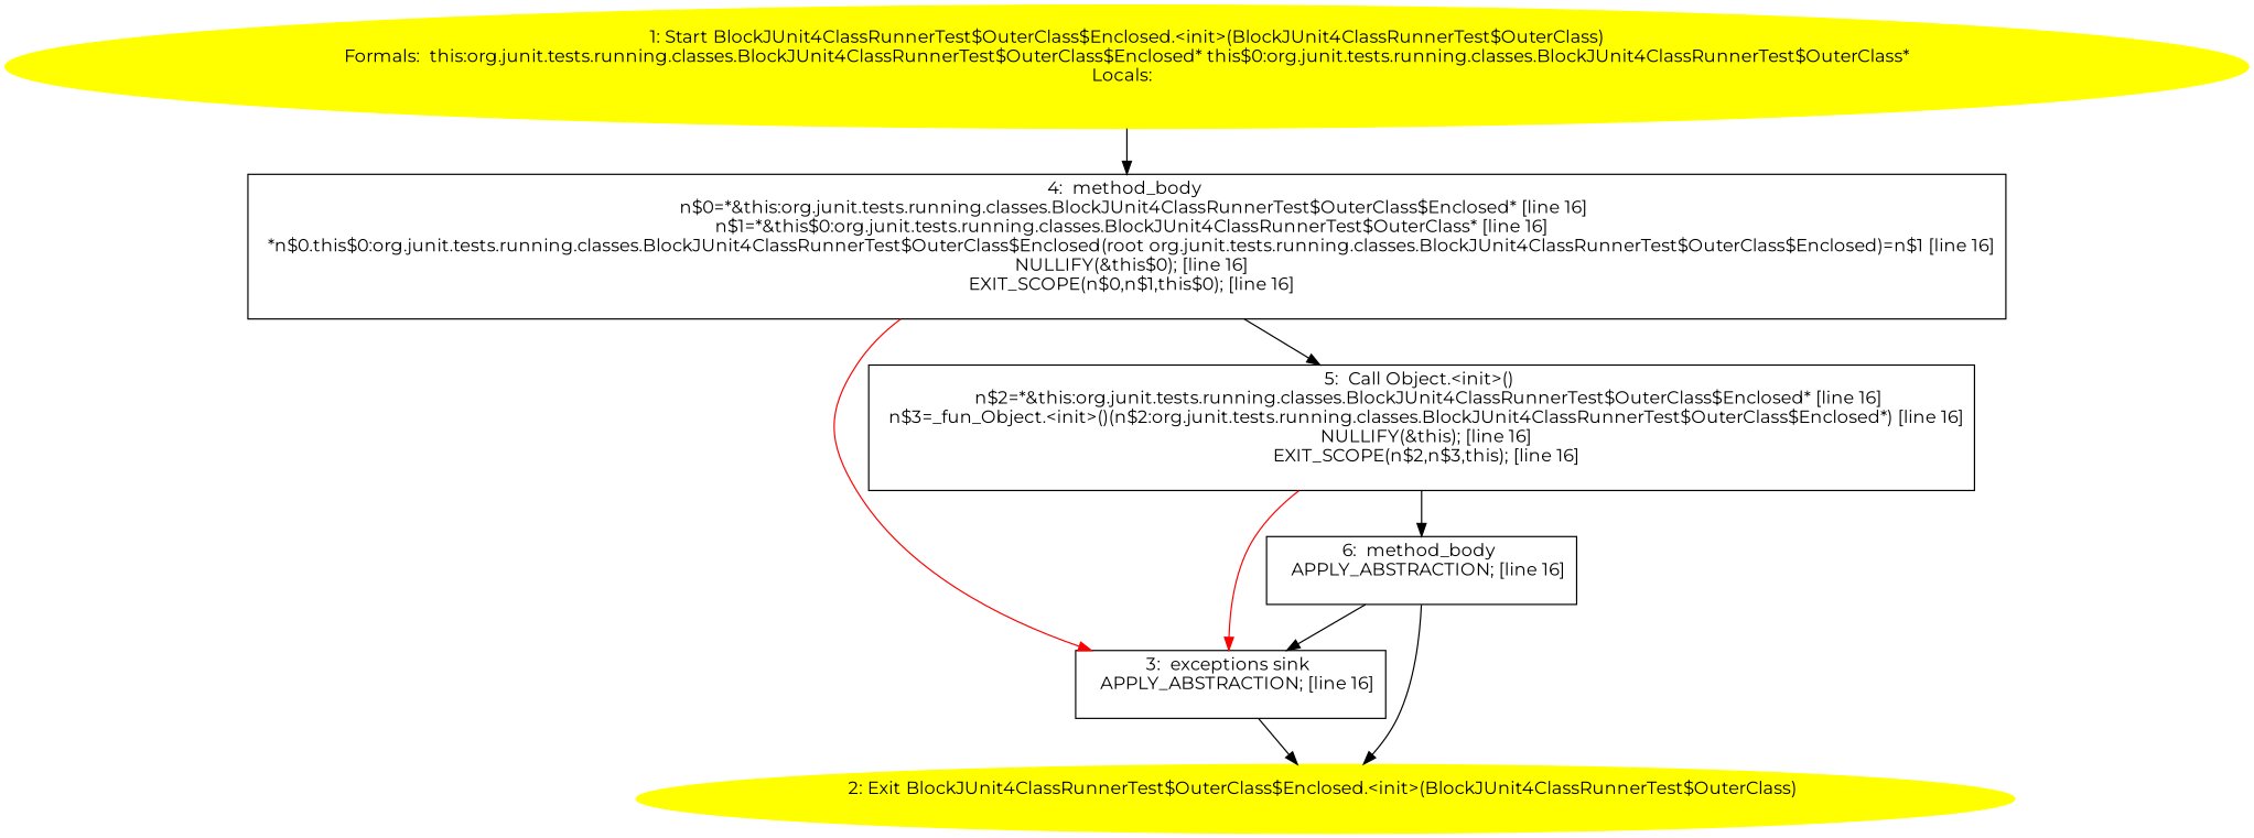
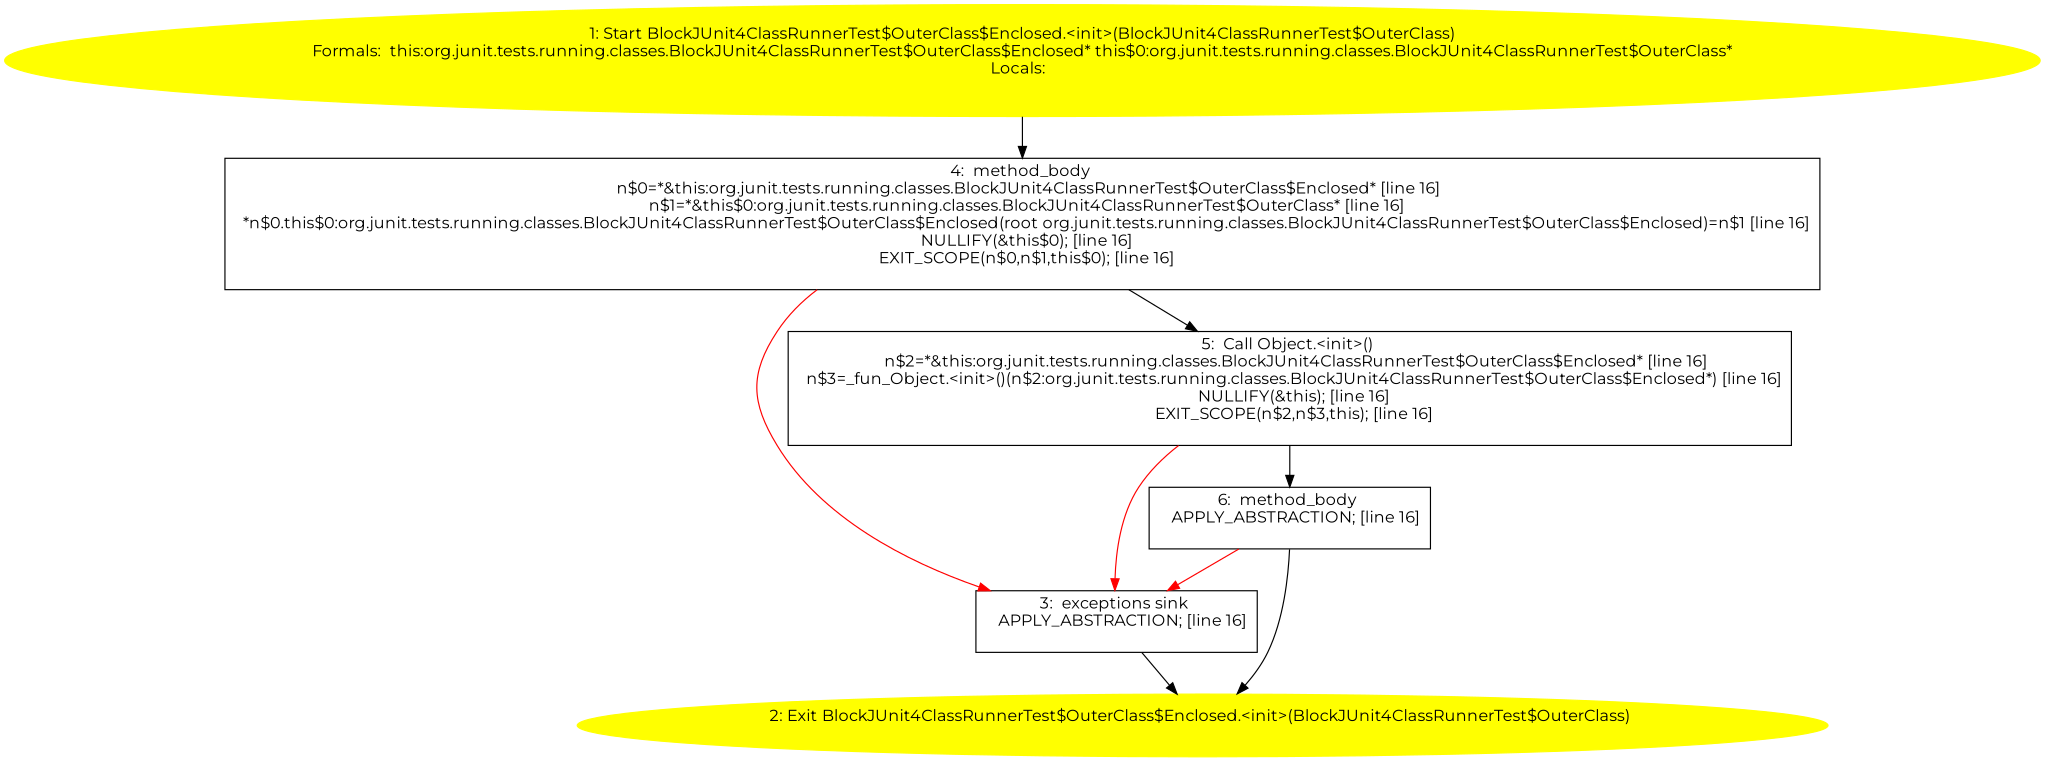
  digraph {
    fontname=Montserrat
    node [fontname=Montserrat shape=box]
    edge [fontname=Montserrat]
    n1 [color=yellow label="1: Start BlockJUnit4ClassRunnerTest$OuterClass$Enclosed.<init>(BlockJUnit4ClassRunnerTest$OuterClass)\nFormals:  this:org.junit.tests.running.classes.BlockJUnit4ClassRunnerTest$OuterClass$Enclosed* this$0:org.junit.tests.running.classes.BlockJUnit4ClassRunnerTest$OuterClass*\nLocals:  \n  " style=filled shape=""]
    n2 [label="4:  method_body \n   n$0=*&this:org.junit.tests.running.classes.BlockJUnit4ClassRunnerTest$OuterClass$Enclosed* [line 16]\n  n$1=*&this$0:org.junit.tests.running.classes.BlockJUnit4ClassRunnerTest$OuterClass* [line 16]\n  *n$0.this$0:org.junit.tests.running.classes.BlockJUnit4ClassRunnerTest$OuterClass$Enclosed(root org.junit.tests.running.classes.BlockJUnit4ClassRunnerTest$OuterClass$Enclosed)=n$1 [line 16]\n  NULLIFY(&this$0); [line 16]\n  EXIT_SCOPE(n$0,n$1,this$0); [line 16]\n "]
    n3 [label="3:  exceptions sink \n   APPLY_ABSTRACTION; [line 16]\n "]
    n4 [label="5:  Call Object.<init>() \n   n$2=*&this:org.junit.tests.running.classes.BlockJUnit4ClassRunnerTest$OuterClass$Enclosed* [line 16]\n  n$3=_fun_Object.<init>()(n$2:org.junit.tests.running.classes.BlockJUnit4ClassRunnerTest$OuterClass$Enclosed*) [line 16]\n  NULLIFY(&this); [line 16]\n  EXIT_SCOPE(n$2,n$3,this); [line 16]\n "]
    n5 [color=yellow label="2: Exit BlockJUnit4ClassRunnerTest$OuterClass$Enclosed.<init>(BlockJUnit4ClassRunnerTest$OuterClass) \n  " style=filled shape=""]
    n6 [label="6:  method_body \n   APPLY_ABSTRACTION; [line 16]\n "]
    n1 -> n2
    n2 -> n3 [color=red]
    n2 -> n4
    n3 -> n5
    n4 -> n3 [color=red]
    n4 -> n6
-   n6 -> n3 [color=black]
+   n6 -> n3 [color=red]
    n6 -> n5
  }
